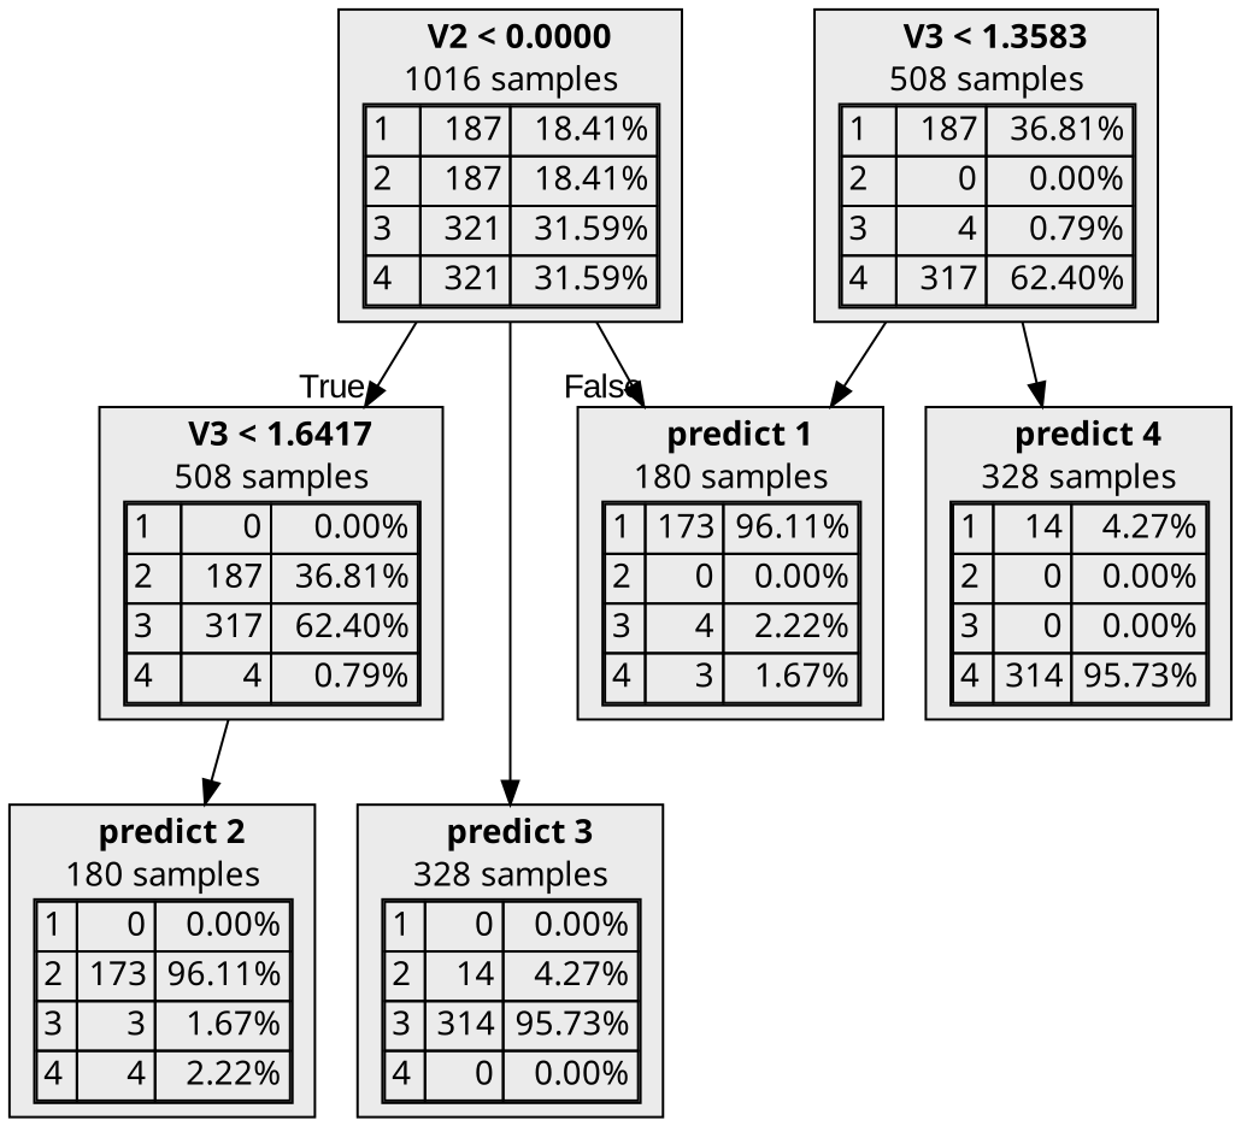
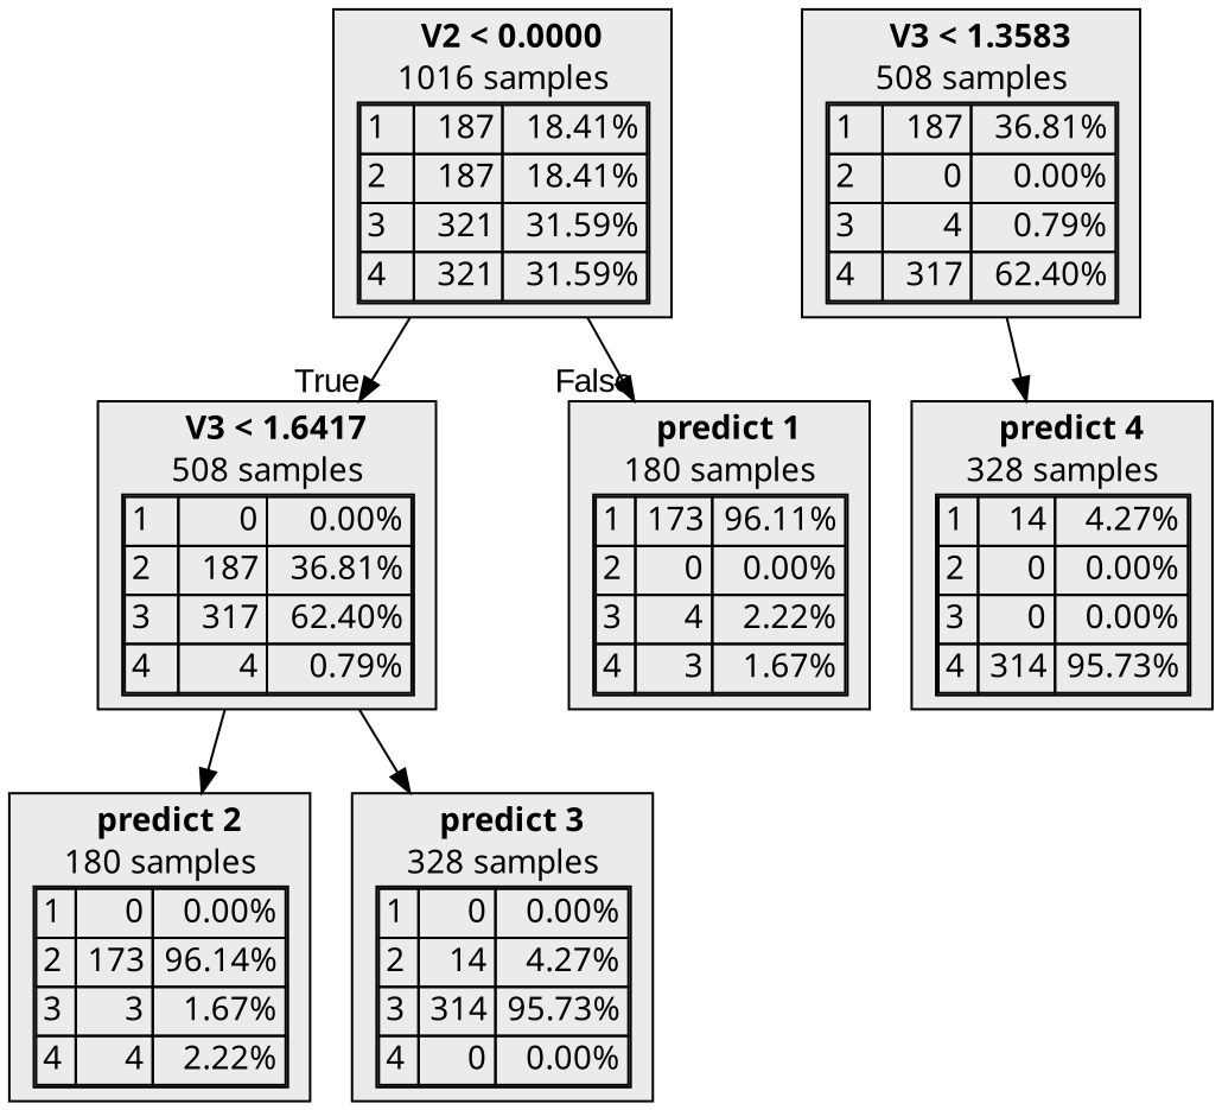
  digraph {
    node [fillcolor="#EBEBEB" fontname="bold arial" shape=box style=filled color=black]
    n1 [label=<  <TABLE BORDER="0" CELLPADDING="0">       <TR>     <TD>       <B>V2 &lt; 0.0000</B>     </TD>   </TR>      <TR>       <TD>1016 samples</TD>     </TR>     <TR>   <TD>     <TABLE CELLSPACING="0">                <TR >     <TD ALIGN="LEFT">1</TD>     <TD ALIGN="RIGHT">187</TD>     <TD ALIGN="RIGHT">18.41%</TD>   </TR>   <TR >     <TD ALIGN="LEFT">2</TD>     <TD ALIGN="RIGHT">187</TD>     <TD ALIGN="RIGHT">18.41%</TD>   </TR>   <TR class="highlighted">     <TD ALIGN="LEFT">3</TD>     <TD ALIGN="RIGHT">321</TD>     <TD ALIGN="RIGHT">31.59%</TD>   </TR>   <TR >     <TD ALIGN="LEFT">4</TD>     <TD ALIGN="RIGHT">321</TD>     <TD ALIGN="RIGHT">31.59%</TD>   </TR>      </TABLE>   </TD> </TR>    </TABLE> > color=""]
    n2 [label=<  <TABLE BORDER="0" CELLPADDING="0">       <TR>     <TD>       <B>V3 &lt; 1.6417</B>     </TD>   </TR>      <TR>       <TD>508 samples</TD>     </TR>     <TR>   <TD>     <TABLE CELLSPACING="0">                <TR >     <TD ALIGN="LEFT">1</TD>     <TD ALIGN="RIGHT">0</TD>     <TD ALIGN="RIGHT">0.00%</TD>   </TR>   <TR >     <TD ALIGN="LEFT">2</TD>     <TD ALIGN="RIGHT">187</TD>     <TD ALIGN="RIGHT">36.81%</TD>   </TR>   <TR class="highlighted">     <TD ALIGN="LEFT">3</TD>     <TD ALIGN="RIGHT">317</TD>     <TD ALIGN="RIGHT">62.40%</TD>   </TR>   <TR >     <TD ALIGN="LEFT">4</TD>     <TD ALIGN="RIGHT">4</TD>     <TD ALIGN="RIGHT">0.79%</TD>   </TR>      </TABLE>   </TD> </TR>    </TABLE> > color=""]
    n3 [label=<  <TABLE BORDER="0" CELLPADDING="0">       <TR>     <TD>       <B>predict 1</B>     </TD>   </TR>      <TR>       <TD>180 samples</TD>     </TR>     <TR>   <TD>     <TABLE CELLSPACING="0">                <TR class="highlighted">     <TD ALIGN="LEFT">1</TD>     <TD ALIGN="RIGHT">173</TD>     <TD ALIGN="RIGHT">96.11%</TD>   </TR>   <TR >     <TD ALIGN="LEFT">2</TD>     <TD ALIGN="RIGHT">0</TD>     <TD ALIGN="RIGHT">0.00%</TD>   </TR>   <TR >     <TD ALIGN="LEFT">3</TD>     <TD ALIGN="RIGHT">4</TD>     <TD ALIGN="RIGHT">2.22%</TD>   </TR>   <TR >     <TD ALIGN="LEFT">4</TD>     <TD ALIGN="RIGHT">3</TD>     <TD ALIGN="RIGHT">1.67%</TD>   </TR>      </TABLE>   </TD> </TR>    </TABLE> >]
-   n4 [label=<  <TABLE BORDER="0" CELLPADDING="0">       <TR>     <TD>       <B>predict 2</B>     </TD>   </TR>      <TR>       <TD>180 samples</TD>     </TR>     <TR>   <TD>     <TABLE CELLSPACING="0">                <TR >     <TD ALIGN="LEFT">1</TD>     <TD ALIGN="RIGHT">0</TD>     <TD ALIGN="RIGHT">0.00%</TD>   </TR>   <TR class="highlighted">     <TD ALIGN="LEFT">2</TD>     <TD ALIGN="RIGHT">173</TD>     <TD ALIGN="RIGHT">96.11%</TD>   </TR>   <TR >     <TD ALIGN="LEFT">3</TD>     <TD ALIGN="RIGHT">3</TD>     <TD ALIGN="RIGHT">1.67%</TD>   </TR>   <TR >     <TD ALIGN="LEFT">4</TD>     <TD ALIGN="RIGHT">4</TD>     <TD ALIGN="RIGHT">2.22%</TD>   </TR>      </TABLE>   </TD> </TR>    </TABLE> >]
+   n4 [label=<  <TABLE BORDER="0" CELLPADDING="0">       <TR>     <TD>       <B>predict 2</B>     </TD>   </TR>      <TR>       <TD>180 samples</TD>     </TR>     <TR>   <TD>     <TABLE CELLSPACING="0">                <TR >     <TD ALIGN="LEFT">1</TD>     <TD ALIGN="RIGHT">0</TD>     <TD ALIGN="RIGHT">0.00%</TD>   </TR>   <TR class="highlighted">     <TD ALIGN="LEFT">2</TD>     <TD ALIGN="RIGHT">173</TD>     <TD ALIGN="RIGHT">96.14%</TD>   </TR>   <TR >     <TD ALIGN="LEFT">3</TD>     <TD ALIGN="RIGHT">3</TD>     <TD ALIGN="RIGHT">1.67%</TD>   </TR>   <TR >     <TD ALIGN="LEFT">4</TD>     <TD ALIGN="RIGHT">4</TD>     <TD ALIGN="RIGHT">2.22%</TD>   </TR>      </TABLE>   </TD> </TR>    </TABLE> >]
    n5 [label=<  <TABLE BORDER="0" CELLPADDING="0">       <TR>     <TD>       <B>predict 3</B>     </TD>   </TR>      <TR>       <TD>328 samples</TD>     </TR>     <TR>   <TD>     <TABLE CELLSPACING="0">                <TR >     <TD ALIGN="LEFT">1</TD>     <TD ALIGN="RIGHT">0</TD>     <TD ALIGN="RIGHT">0.00%</TD>   </TR>   <TR >     <TD ALIGN="LEFT">2</TD>     <TD ALIGN="RIGHT">14</TD>     <TD ALIGN="RIGHT">4.27%</TD>   </TR>   <TR class="highlighted">     <TD ALIGN="LEFT">3</TD>     <TD ALIGN="RIGHT">314</TD>     <TD ALIGN="RIGHT">95.73%</TD>   </TR>   <TR >     <TD ALIGN="LEFT">4</TD>     <TD ALIGN="RIGHT">0</TD>     <TD ALIGN="RIGHT">0.00%</TD>   </TR>      </TABLE>   </TD> </TR>    </TABLE> >]
    n6 [label=<  <TABLE BORDER="0" CELLPADDING="0">       <TR>     <TD>       <B>V3 &lt; 1.3583</B>     </TD>   </TR>      <TR>       <TD>508 samples</TD>     </TR>     <TR>   <TD>     <TABLE CELLSPACING="0">                <TR >     <TD ALIGN="LEFT">1</TD>     <TD ALIGN="RIGHT">187</TD>     <TD ALIGN="RIGHT">36.81%</TD>   </TR>   <TR >     <TD ALIGN="LEFT">2</TD>     <TD ALIGN="RIGHT">0</TD>     <TD ALIGN="RIGHT">0.00%</TD>   </TR>   <TR >     <TD ALIGN="LEFT">3</TD>     <TD ALIGN="RIGHT">4</TD>     <TD ALIGN="RIGHT">0.79%</TD>   </TR>   <TR class="highlighted">     <TD ALIGN="LEFT">4</TD>     <TD ALIGN="RIGHT">317</TD>     <TD ALIGN="RIGHT">62.40%</TD>   </TR>      </TABLE>   </TD> </TR>    </TABLE> > color=""]
    n7 [label=<  <TABLE BORDER="0" CELLPADDING="0">       <TR>     <TD>       <B>predict 4</B>     </TD>   </TR>      <TR>       <TD>328 samples</TD>     </TR>     <TR>   <TD>     <TABLE CELLSPACING="0">                <TR >     <TD ALIGN="LEFT">1</TD>     <TD ALIGN="RIGHT">14</TD>     <TD ALIGN="RIGHT">4.27%</TD>   </TR>   <TR >     <TD ALIGN="LEFT">2</TD>     <TD ALIGN="RIGHT">0</TD>     <TD ALIGN="RIGHT">0.00%</TD>   </TR>   <TR >     <TD ALIGN="LEFT">3</TD>     <TD ALIGN="RIGHT">0</TD>     <TD ALIGN="RIGHT">0.00%</TD>   </TR>   <TR class="highlighted">     <TD ALIGN="LEFT">4</TD>     <TD ALIGN="RIGHT">314</TD>     <TD ALIGN="RIGHT">95.73%</TD>   </TR>      </TABLE>   </TD> </TR>    </TABLE> >]
    n1 -> n2 [fontname=arial headlabel=True labelangle=45 labeldistance=2.5]
    n1 -> n3 [fontname=arial headlabel=False labelangle=-45 labeldistance=2.5]
    n2 -> n4
-   n1 -> n5
-   n6 -> n3
+   n2 -> n5
    n6 -> n7
  }
